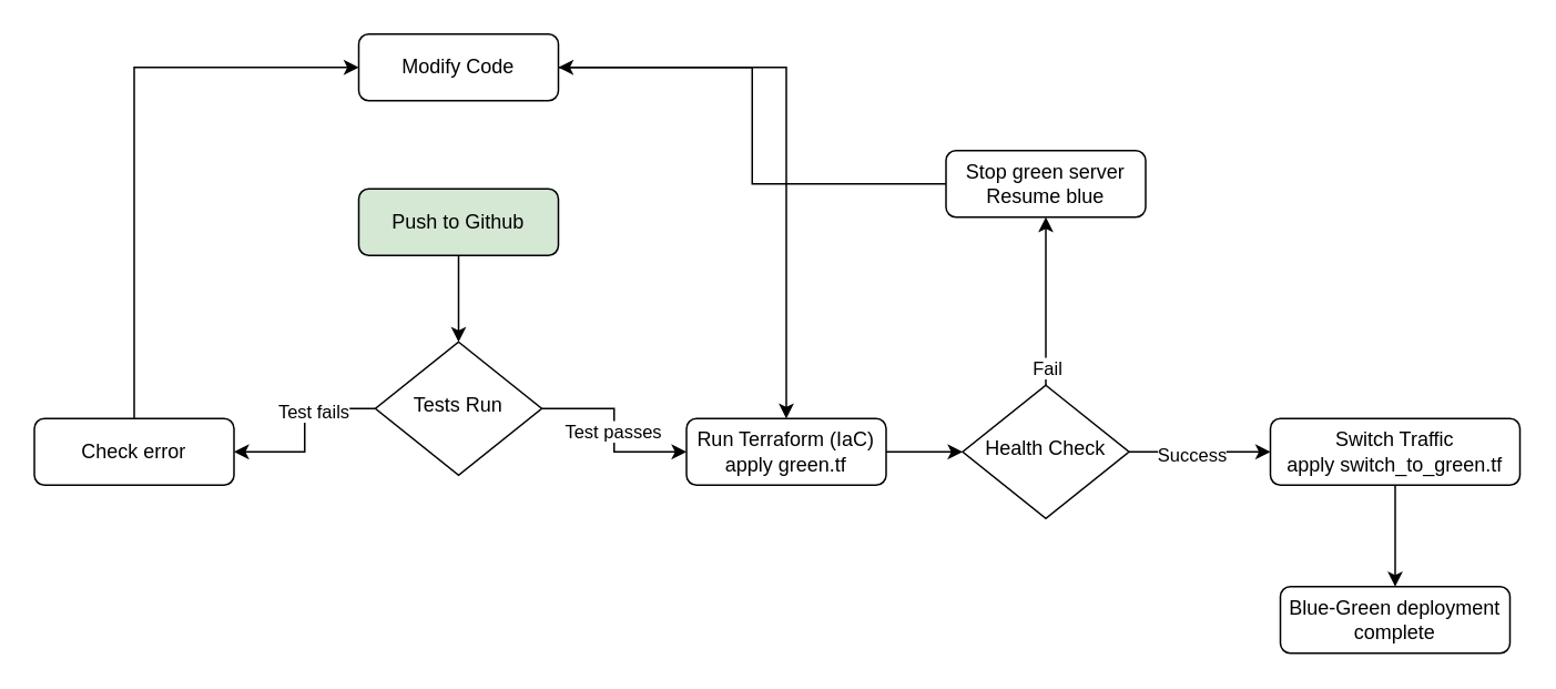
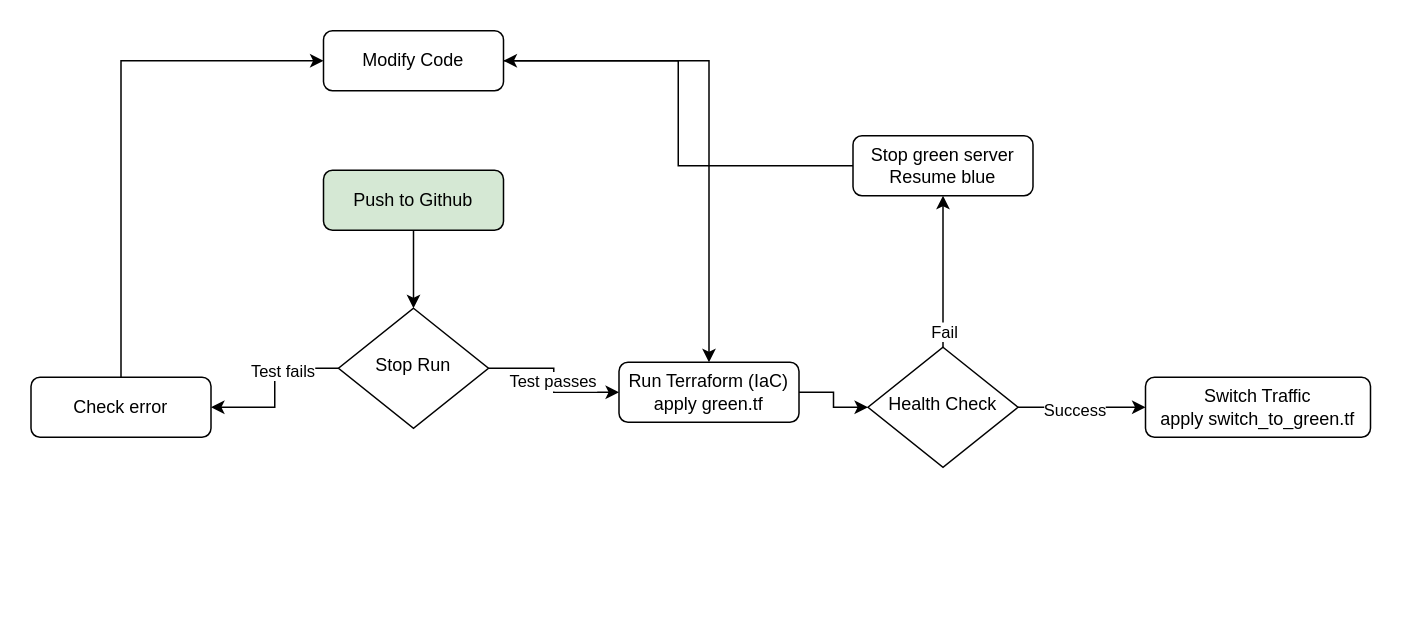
  <mxCell id="0" />
  <mxCell id="1" parent="0" />
  <mxCell id="2" style="edgeStyle=orthogonalEdgeStyle;rounded=0;orthogonalLoop=1;jettySize=auto;html=1;" edge="1" parent="1" source="3" target="14"><mxGeometry relative="1" as="geometry" /></mxCell>
  <mxCell id="3" value="Modify Code" style="rounded=1;whiteSpace=wrap;html=1;fontSize=12;glass=0;strokeWidth=1;shadow=0;" parent="1" vertex="1"><mxGeometry x="215" y="20" width="120" height="40" as="geometry" /></mxCell>
  <mxCell id="4" style="edgeStyle=orthogonalEdgeStyle;rounded=0;orthogonalLoop=1;jettySize=auto;html=1;entryX=0;entryY=0.5;entryDx=0;entryDy=0;" edge="1" parent="1" source="8" target="14"><mxGeometry relative="1" as="geometry"><mxPoint x="399.4" y="282" as="targetPoint" /></mxGeometry></mxCell>
  <mxCell id="5" value="Test passes" style="edgeLabel;html=1;align=center;verticalAlign=middle;resizable=0;points=[];" vertex="1" connectable="0" parent="4"><mxGeometry x="0.012" y="-1" relative="1" as="geometry"><mxPoint as="offset" /></mxGeometry></mxCell>
  <mxCell id="6" style="edgeStyle=orthogonalEdgeStyle;rounded=0;orthogonalLoop=1;jettySize=auto;html=1;" edge="1" parent="1" source="8" target="12"><mxGeometry relative="1" as="geometry"><mxPoint x="182" y="292" as="targetPoint" /></mxGeometry></mxCell>
  <mxCell id="7" value="Test fails" style="edgeLabel;html=1;align=center;verticalAlign=middle;resizable=0;points=[];" vertex="1" connectable="0" parent="6"><mxGeometry x="-0.318" y="1" relative="1" as="geometry"><mxPoint as="offset" /></mxGeometry></mxCell>
- <mxCell id="8" value="Tests Run" style="rhombus;whiteSpace=wrap;html=1;shadow=0;fontFamily=Helvetica;fontSize=12;align=center;strokeWidth=1;spacing=6;spacingTop=-4;" parent="1" vertex="1"><mxGeometry x="225" y="205" width="100" height="80" as="geometry" /></mxCell>
+ <mxCell id="8" value="Stop Run" style="rhombus;whiteSpace=wrap;html=1;shadow=0;fontFamily=Helvetica;fontSize=12;align=center;strokeWidth=1;spacing=6;spacingTop=-4;" parent="1" vertex="1"><mxGeometry x="225" y="205" width="100" height="80" as="geometry" /></mxCell>
  <mxCell id="9" style="edgeStyle=orthogonalEdgeStyle;rounded=0;orthogonalLoop=1;jettySize=auto;html=1;" edge="1" parent="1" source="10" target="8"><mxGeometry relative="1" as="geometry" /></mxCell>
  <mxCell id="10" value="Push to Github" style="rounded=1;whiteSpace=wrap;html=1;fontSize=12;glass=0;strokeWidth=1;shadow=0;fillColor=#d5e8d4;" parent="1" vertex="1"><mxGeometry x="215" y="113" width="120" height="40" as="geometry" /></mxCell>
  <mxCell id="11" style="edgeStyle=orthogonalEdgeStyle;rounded=0;orthogonalLoop=1;jettySize=auto;html=1;exitX=0.5;exitY=0;exitDx=0;exitDy=0;entryX=0;entryY=0.5;entryDx=0;entryDy=0;" edge="1" parent="1" source="12" target="3"><mxGeometry relative="1" as="geometry"><mxPoint x="195" y="62" as="targetPoint" /><Array as="points"><mxPoint x="80" y="40" /></Array></mxGeometry></mxCell>
  <mxCell id="12" value="Check error" style="rounded=1;whiteSpace=wrap;html=1;fontSize=12;glass=0;strokeWidth=1;shadow=0;" vertex="1" parent="1"><mxGeometry x="20" y="251" width="120" height="40" as="geometry" /></mxCell>
  <mxCell id="13" style="edgeStyle=orthogonalEdgeStyle;rounded=0;orthogonalLoop=1;jettySize=auto;html=1;" edge="1" parent="1" source="14" target="19"><mxGeometry relative="1" as="geometry" /></mxCell>
- <mxCell id="14" value="Run Terraform (IaC)&lt;div&gt;apply green.tf&lt;/div&gt;" style="rounded=1;whiteSpace=wrap;html=1;fontSize=12;glass=0;strokeWidth=1;shadow=0;" vertex="1" parent="1"><mxGeometry x="412" y="251" width="120" height="40" as="geometry" /></mxCell>
+ <mxCell id="14" value="Run Terraform (IaC)&lt;div&gt;apply green.tf&lt;/div&gt;" style="rounded=1;whiteSpace=wrap;html=1;fontSize=12;glass=0;strokeWidth=1;shadow=0;" vertex="1" parent="1"><mxGeometry x="412" y="241" width="120" height="40" as="geometry" /></mxCell>
  <mxCell id="15" style="edgeStyle=orthogonalEdgeStyle;rounded=0;orthogonalLoop=1;jettySize=auto;html=1;entryX=0.5;entryY=1;entryDx=0;entryDy=0;exitX=0.5;exitY=0;exitDx=0;exitDy=0;" edge="1" parent="1" source="19" target="24"><mxGeometry relative="1" as="geometry" /></mxCell>
  <mxCell id="16" value="Fail" style="edgeLabel;html=1;align=center;verticalAlign=middle;resizable=0;points=[];" vertex="1" connectable="0" parent="15"><mxGeometry x="-0.78" relative="1" as="geometry"><mxPoint as="offset" /></mxGeometry></mxCell>
  <mxCell id="17" style="edgeStyle=orthogonalEdgeStyle;rounded=0;orthogonalLoop=1;jettySize=auto;html=1;entryX=0;entryY=0.5;entryDx=0;entryDy=0;" edge="1" parent="1" source="19" target="21"><mxGeometry relative="1" as="geometry"><mxPoint x="778.6" y="271" as="targetPoint" /></mxGeometry></mxCell>
  <mxCell id="18" value="Success" style="edgeLabel;html=1;align=center;verticalAlign=middle;resizable=0;points=[];" vertex="1" connectable="0" parent="17"><mxGeometry x="-0.13" y="-1" relative="1" as="geometry"><mxPoint as="offset" /></mxGeometry></mxCell>
  <mxCell id="19" value="Health Check" style="rhombus;whiteSpace=wrap;html=1;shadow=0;fontFamily=Helvetica;fontSize=12;align=center;strokeWidth=1;spacing=6;spacingTop=-4;" vertex="1" parent="1"><mxGeometry x="578" y="231" width="100" height="80" as="geometry" /></mxCell>
- <mxCell id="20" style="edgeStyle=orthogonalEdgeStyle;rounded=0;orthogonalLoop=1;jettySize=auto;html=1;" edge="1" parent="1" source="21" target="22"><mxGeometry relative="1" as="geometry" /></mxCell>
  <mxCell id="21" value="Switch Traffic&lt;div&gt;apply switch_to_green.tf&lt;/div&gt;" style="rounded=1;whiteSpace=wrap;html=1;fontSize=12;glass=0;strokeWidth=1;shadow=0;" vertex="1" parent="1"><mxGeometry x="763" y="251" width="150" height="40" as="geometry" /></mxCell>
- <mxCell id="22" value="Blue-Green deployment complete" style="rounded=1;whiteSpace=wrap;html=1;fontSize=12;glass=0;strokeWidth=1;shadow=0;" vertex="1" parent="1"><mxGeometry x="769" y="352" width="138" height="40" as="geometry" /></mxCell>
  <mxCell id="23" style="edgeStyle=orthogonalEdgeStyle;rounded=0;orthogonalLoop=1;jettySize=auto;html=1;entryX=1;entryY=0.5;entryDx=0;entryDy=0;" edge="1" parent="1" source="24" target="3"><mxGeometry relative="1" as="geometry" /></mxCell>
  <mxCell id="24" value="Stop green server&lt;div&gt;Resume blue&lt;/div&gt;" style="rounded=1;whiteSpace=wrap;html=1;fontSize=12;glass=0;strokeWidth=1;shadow=0;" vertex="1" parent="1"><mxGeometry x="568" y="90" width="120" height="40" as="geometry" /></mxCell>
